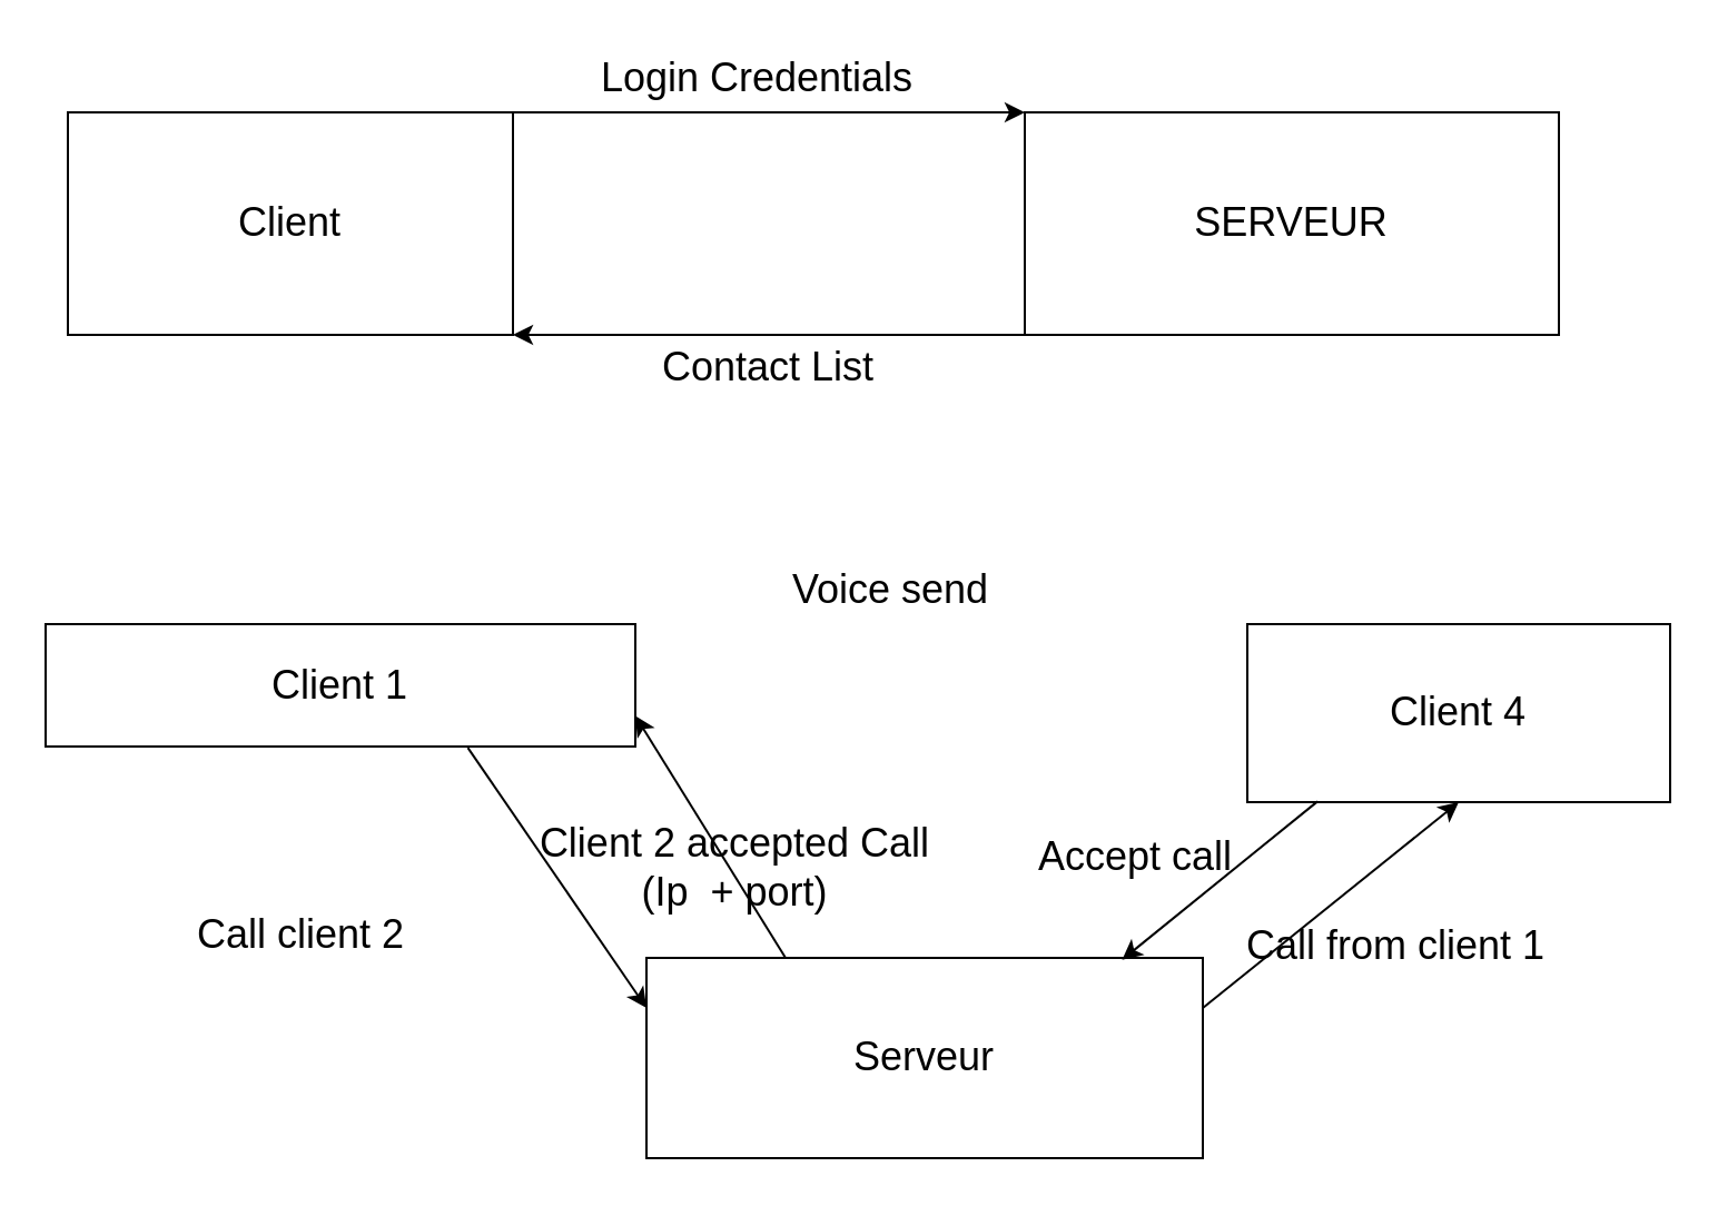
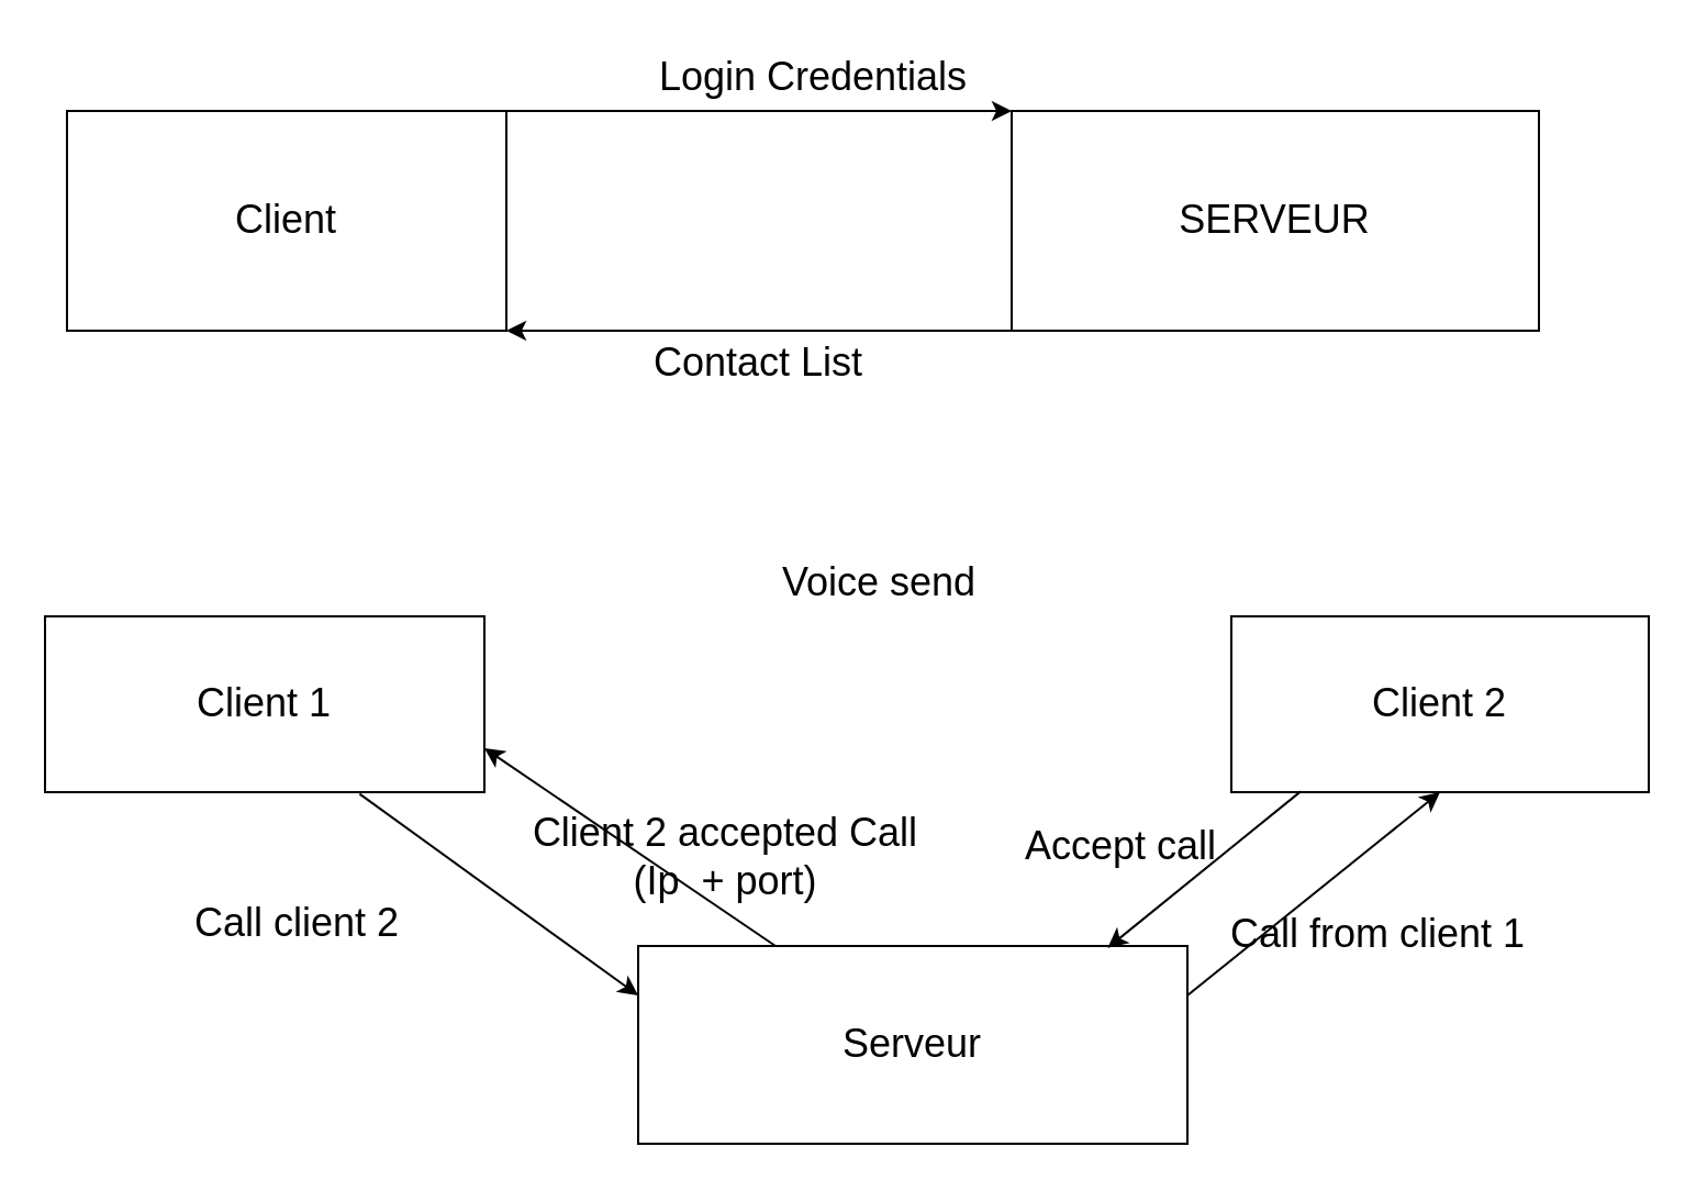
  <mxCell id="0" />
  <mxCell id="1" parent="0" />
  <mxCell id="2" value="&lt;font style=&quot;font-size: 18px&quot;&gt;SERVEUR&lt;/font&gt;" style="rounded=0;whiteSpace=wrap;html=1;" vertex="1" parent="1"><mxGeometry x="460" y="50" width="240" height="100" as="geometry" /></mxCell>
  <mxCell id="3" value="Client" style="rounded=0;whiteSpace=wrap;html=1;fontSize=18;" vertex="1" parent="1"><mxGeometry x="30" y="50" width="200" height="100" as="geometry" /></mxCell>
  <mxCell id="4" value="" style="endArrow=classic;html=1;rounded=0;fontSize=18;entryX=0;entryY=0;entryDx=0;entryDy=0;exitX=1;exitY=0;exitDx=0;exitDy=0;" edge="1" parent="1" source="3" target="2"><mxGeometry width="50" height="50" relative="1" as="geometry"><mxPoint x="380" y="230" as="sourcePoint" /><mxPoint x="430" y="180" as="targetPoint" /></mxGeometry></mxCell>
- <mxCell id="5" value="Login Credentials" style="text;html=1;strokeColor=none;fillColor=none;align=center;verticalAlign=middle;whiteSpace=wrap;rounded=0;fontSize=18;" vertex="1" parent="1"><mxGeometry x="260" y="20" width="160" height="30" as="geometry" /></mxCell>
+ <mxCell id="5" value="Login Credentials" style="text;html=1;strokeColor=none;fillColor=none;align=center;verticalAlign=middle;whiteSpace=wrap;rounded=0;fontSize=18;" vertex="1" parent="1"><mxGeometry x="290" y="20" width="160" height="30" as="geometry" /></mxCell>
  <mxCell id="6" value="" style="endArrow=classic;html=1;rounded=0;fontSize=18;exitX=0;exitY=1;exitDx=0;exitDy=0;entryX=1;entryY=1;entryDx=0;entryDy=0;" edge="1" parent="1" source="2" target="3"><mxGeometry width="50" height="50" relative="1" as="geometry"><mxPoint x="240" y="220" as="sourcePoint" /><mxPoint x="290" y="170" as="targetPoint" /></mxGeometry></mxCell>
  <mxCell id="7" value="Contact List" style="text;html=1;strokeColor=none;fillColor=none;align=center;verticalAlign=middle;whiteSpace=wrap;rounded=0;fontSize=18;" vertex="1" parent="1"><mxGeometry x="290" y="150" width="110" height="30" as="geometry" /></mxCell>
- <mxCell id="8" value="Client 1" style="rounded=0;whiteSpace=wrap;html=1;fontSize=18;" vertex="1" parent="1"><mxGeometry x="20" y="280" width="265" height="55" as="geometry" /></mxCell>
+ <mxCell id="8" value="Client 1" style="rounded=0;whiteSpace=wrap;html=1;fontSize=18;" vertex="1" parent="1"><mxGeometry x="20" y="280" width="200" height="80" as="geometry" /></mxCell>
  <mxCell id="9" value="Serveur" style="rounded=0;whiteSpace=wrap;html=1;fontSize=18;" vertex="1" parent="1"><mxGeometry x="290" y="430" width="250" height="90" as="geometry" /></mxCell>
- <mxCell id="10" value="Client 4" style="rounded=0;whiteSpace=wrap;html=1;fontSize=18;" vertex="1" parent="1"><mxGeometry x="560" y="280" width="190" height="80" as="geometry" /></mxCell>
+ <mxCell id="10" value="Client 2" style="rounded=0;whiteSpace=wrap;html=1;fontSize=18;" vertex="1" parent="1"><mxGeometry x="560" y="280" width="190" height="80" as="geometry" /></mxCell>
  <mxCell id="11" value="" style="endArrow=classic;html=1;rounded=0;fontSize=18;exitX=0.716;exitY=1.01;exitDx=0;exitDy=0;exitPerimeter=0;entryX=0;entryY=0.25;entryDx=0;entryDy=0;" edge="1" parent="1" source="8" target="9"><mxGeometry width="50" height="50" relative="1" as="geometry"><mxPoint x="450" y="340" as="sourcePoint" /><mxPoint x="500" y="290" as="targetPoint" /></mxGeometry></mxCell>
  <mxCell id="12" value="Call client 2" style="text;html=1;strokeColor=none;fillColor=none;align=center;verticalAlign=middle;whiteSpace=wrap;rounded=0;fontSize=18;" vertex="1" parent="1"><mxGeometry x="75" y="405" width="120" height="30" as="geometry" /></mxCell>
  <mxCell id="13" value="Call from client 1" style="text;html=1;strokeColor=none;fillColor=none;align=center;verticalAlign=middle;whiteSpace=wrap;rounded=0;fontSize=18;" vertex="1" parent="1"><mxGeometry x="554" y="410" width="146" height="30" as="geometry" /></mxCell>
  <mxCell id="14" value="" style="endArrow=classic;html=1;rounded=0;fontSize=18;exitX=1;exitY=0.25;exitDx=0;exitDy=0;entryX=0.5;entryY=1;entryDx=0;entryDy=0;" edge="1" parent="1" source="9" target="10"><mxGeometry width="50" height="50" relative="1" as="geometry"><mxPoint x="450" y="300" as="sourcePoint" /><mxPoint x="500" y="250" as="targetPoint" /></mxGeometry></mxCell>
  <mxCell id="15" value="" style="endArrow=classic;html=1;rounded=0;fontSize=18;exitX=0.166;exitY=0.996;exitDx=0;exitDy=0;exitPerimeter=0;entryX=0.855;entryY=0.009;entryDx=0;entryDy=0;entryPerimeter=0;" edge="1" parent="1" source="10" target="9"><mxGeometry width="50" height="50" relative="1" as="geometry"><mxPoint x="450" y="270" as="sourcePoint" /><mxPoint x="500" y="220" as="targetPoint" /></mxGeometry></mxCell>
  <mxCell id="16" value="Accept call" style="text;html=1;strokeColor=none;fillColor=none;align=center;verticalAlign=middle;whiteSpace=wrap;rounded=0;fontSize=18;" vertex="1" parent="1"><mxGeometry x="450" y="370" width="120" height="30" as="geometry" /></mxCell>
  <mxCell id="17" value="" style="endArrow=classic;html=1;rounded=0;fontSize=18;exitX=0.25;exitY=0;exitDx=0;exitDy=0;entryX=1;entryY=0.75;entryDx=0;entryDy=0;" edge="1" parent="1" source="9" target="8"><mxGeometry width="50" height="50" relative="1" as="geometry"><mxPoint x="450" y="260" as="sourcePoint" /><mxPoint x="500" y="210" as="targetPoint" /></mxGeometry></mxCell>
  <mxCell id="18" value="Client 2 accepted Call (Ip&amp;nbsp; + port)" style="text;html=1;strokeColor=none;fillColor=none;align=center;verticalAlign=middle;whiteSpace=wrap;rounded=0;fontSize=18;" vertex="1" parent="1"><mxGeometry x="235" y="375" width="190" height="30" as="geometry" /></mxCell>
  <mxCell id="19" value="Voice send" style="text;html=1;strokeColor=none;fillColor=none;align=center;verticalAlign=middle;whiteSpace=wrap;rounded=0;fontSize=18;" vertex="1" parent="1"><mxGeometry x="340" y="250" width="120" height="30" as="geometry" /></mxCell>
